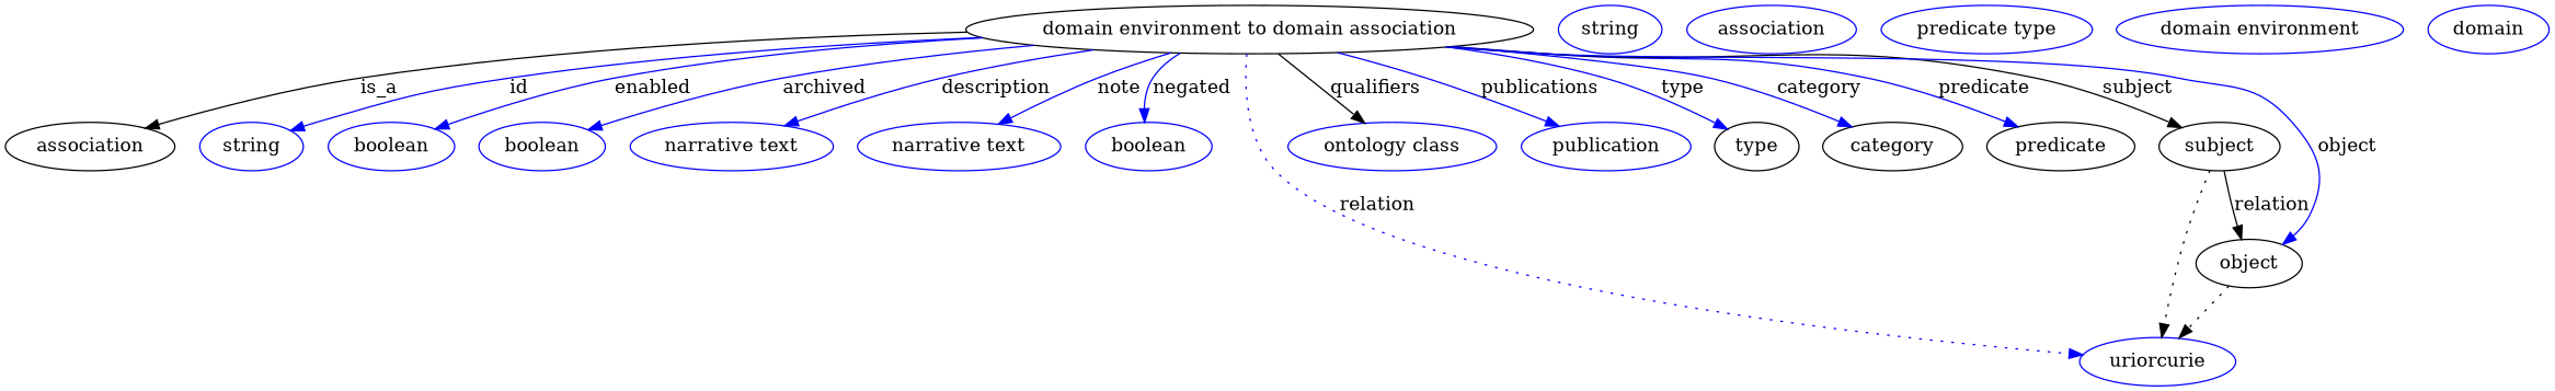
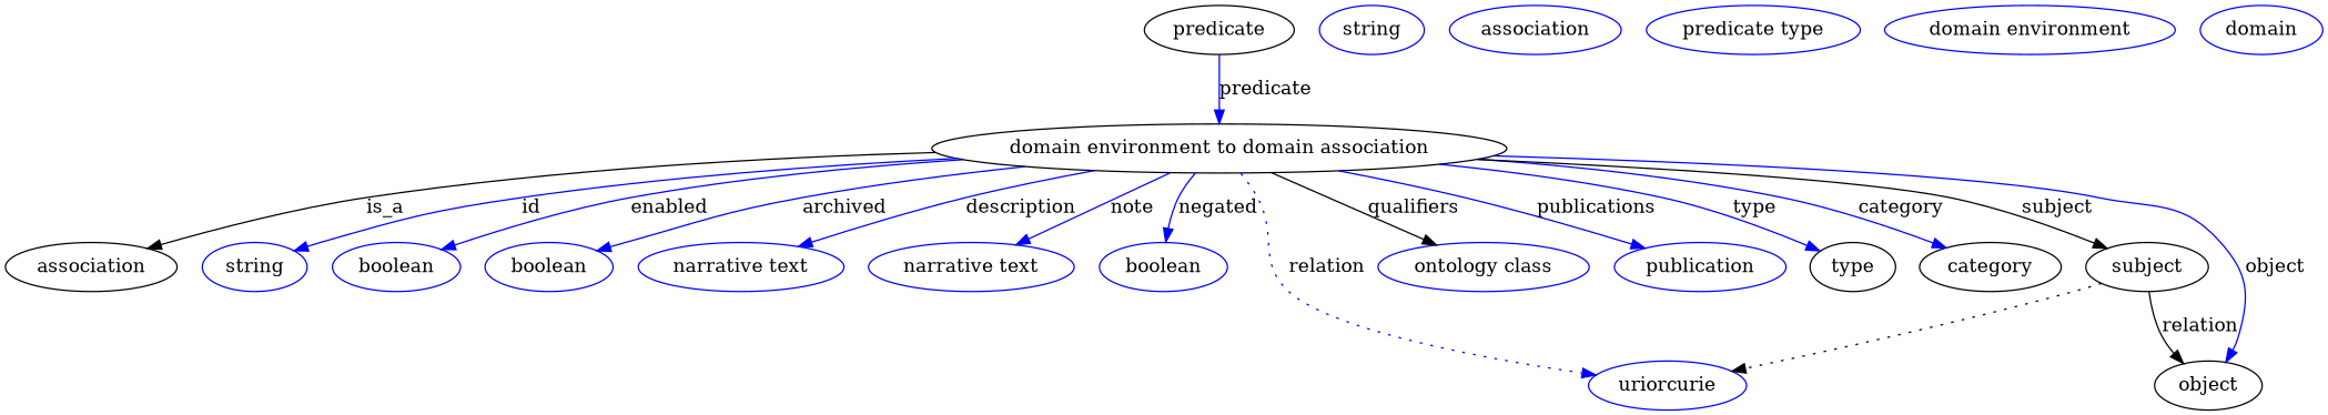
  digraph {
    node [color=blue]
    edge [color=blue style=solid]
    n1 [height=0.5 label="domain environment to domain association" width=5.8675 color=""]
    association [height=0.5 width=1.7512 color=""]
    n3 [height=0.5 label=string width=1.0652]
    n4 [height=0.5 label=boolean width=1.2999]
    n5 [height=0.5 label=boolean width=1.2999]
    n6 [height=0.5 label="narrative text" width=2.0943]
    n7 [height=0.5 label="narrative text" width=2.0943]
    n8 [height=0.5 label=boolean width=1.2999]
    n9 [height=0.5 label=uriorcurie width=1.6068]
    n10 [height=0.5 label="ontology class" width=2.1484]
    n11 [height=0.5 label=publication width=1.7512]
    type [height=0.5 width=0.86659 color=""]
    category [height=0.5 width=1.4443 color=""]
    predicate [height=0.5 width=1.5346 color=""]
    subject [height=0.5 width=1.2457 color=""]
    object [height=0.5 width=1.1013 color=""]
    n17 [height=0.5 label=string width=1.0652]
    n18 [height=0.5 label=association width=1.7512]
    n19 [height=0.5 label="predicate type" width=2.1845]
    n20 [height=0.5 label="domain environment" width=2.9608]
    n21 [height=0.5 label=domain width=1.2457]
    n1 -> association [label=is_a color="" style=""]
    n1 -> n3 [label=id]
    n1 -> n4 [label=enabled]
    n1 -> n5 [label=archived]
    n1 -> n6 [label=description]
    n1 -> n7 [label=note]
    n1 -> n8 [label=negated]
    n1 -> n9 [label=relation style=dotted]
    n1 -> n10 [color=black label=qualifiers]
    n1 -> n11 [label=publications]
    n1 -> type [label=type]
    n1 -> category [label=category]
-   n1 -> predicate [label=predicate]
+   predicate -> n1 [label=predicate]
    n1 -> subject [color=black label=subject]
    n1 -> object [label=object]
    subject -> n9 [style=dotted color=""]
    subject -> object [label=relation color="" style=""]
-   object -> n9 [style=dotted color=""]
  }
